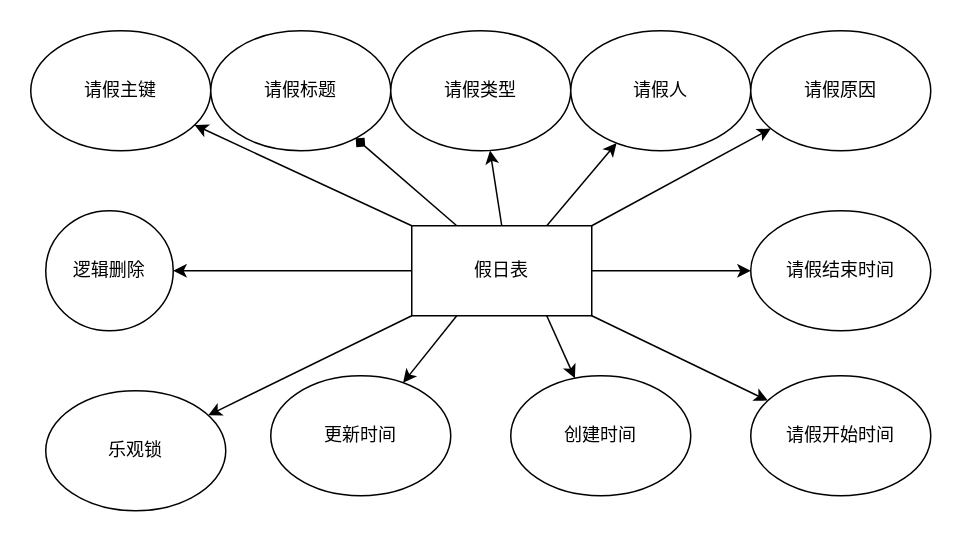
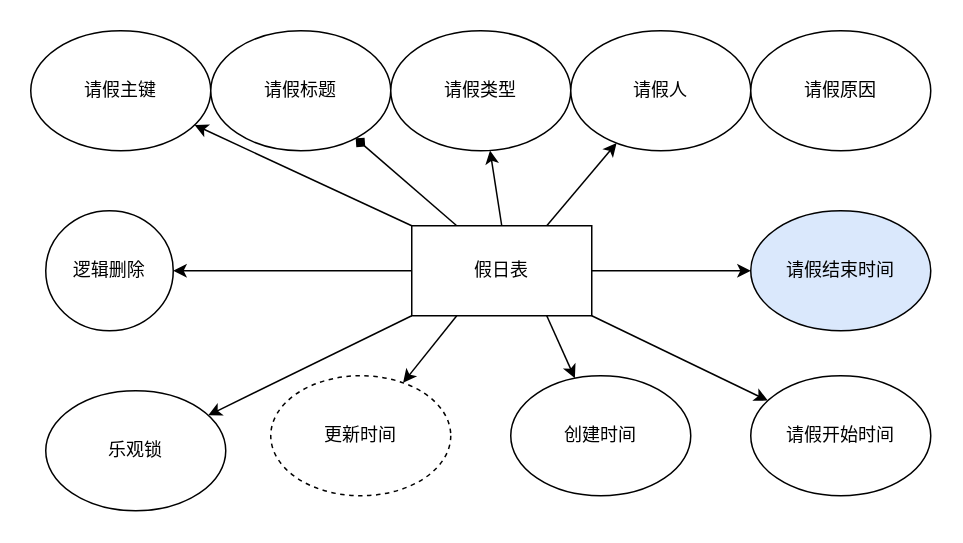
  <mxCell id="0" />
  <mxCell id="1" parent="0" />
  <mxCell id="2" style="edgeStyle=none;html=1;exitX=0;exitY=0;exitDx=0;exitDy=0;" edge="1" parent="1" source="13" target="14"><mxGeometry relative="1" as="geometry" /></mxCell>
  <mxCell id="3" style="edgeStyle=none;html=1;exitX=0.25;exitY=0;exitDx=0;exitDy=0;endArrow=diamond;" edge="1" parent="1" source="13" target="15"><mxGeometry relative="1" as="geometry" /></mxCell>
  <mxCell id="4" style="edgeStyle=none;html=1;exitX=0.5;exitY=0;exitDx=0;exitDy=0;" edge="1" parent="1" source="13" target="16"><mxGeometry relative="1" as="geometry" /></mxCell>
  <mxCell id="5" style="edgeStyle=none;html=1;exitX=0.75;exitY=0;exitDx=0;exitDy=0;" edge="1" parent="1" source="13" target="17"><mxGeometry relative="1" as="geometry" /></mxCell>
- <mxCell id="6" style="edgeStyle=none;html=1;exitX=1;exitY=0;exitDx=0;exitDy=0;" edge="1" parent="1" source="13" target="18"><mxGeometry relative="1" as="geometry" /></mxCell>
  <mxCell id="7" style="edgeStyle=none;html=1;exitX=1;exitY=0.5;exitDx=0;exitDy=0;" edge="1" parent="1" source="13" target="24"><mxGeometry relative="1" as="geometry" /></mxCell>
  <mxCell id="8" style="edgeStyle=none;html=1;exitX=1;exitY=1;exitDx=0;exitDy=0;" edge="1" parent="1" source="13" target="23"><mxGeometry relative="1" as="geometry" /></mxCell>
  <mxCell id="9" style="edgeStyle=none;html=1;exitX=0.75;exitY=1;exitDx=0;exitDy=0;" edge="1" parent="1" source="13" target="22"><mxGeometry relative="1" as="geometry" /></mxCell>
  <mxCell id="10" style="edgeStyle=none;html=1;exitX=0.25;exitY=1;exitDx=0;exitDy=0;" edge="1" parent="1" source="13" target="21"><mxGeometry relative="1" as="geometry" /></mxCell>
  <mxCell id="11" style="edgeStyle=none;html=1;exitX=0;exitY=1;exitDx=0;exitDy=0;" edge="1" parent="1" source="13" target="20"><mxGeometry relative="1" as="geometry" /></mxCell>
  <mxCell id="12" style="edgeStyle=none;html=1;" edge="1" parent="1" source="13" target="19"><mxGeometry relative="1" as="geometry" /></mxCell>
  <mxCell id="13" value="假日表" style="rounded=0;whiteSpace=wrap;html=1;" vertex="1" parent="1"><mxGeometry x="274" y="150" width="120" height="60" as="geometry" /></mxCell>
  <mxCell id="14" value="请假主键" style="ellipse;whiteSpace=wrap;html=1;" vertex="1" parent="1"><mxGeometry x="20" y="20" width="120" height="80" as="geometry" /></mxCell>
  <mxCell id="15" value="请假标题" style="ellipse;whiteSpace=wrap;html=1;" vertex="1" parent="1"><mxGeometry x="140" y="20" width="120" height="80" as="geometry" /></mxCell>
  <mxCell id="16" value="请假类型" style="ellipse;whiteSpace=wrap;html=1;" vertex="1" parent="1"><mxGeometry x="260" y="20" width="120" height="80" as="geometry" /></mxCell>
  <mxCell id="17" value="请假人" style="ellipse;whiteSpace=wrap;html=1;" vertex="1" parent="1"><mxGeometry x="380" y="20" width="120" height="80" as="geometry" /></mxCell>
  <mxCell id="18" value="请假原因" style="ellipse;whiteSpace=wrap;html=1;" vertex="1" parent="1"><mxGeometry x="500" y="20" width="120" height="80" as="geometry" /></mxCell>
  <mxCell id="19" value="逻辑删除" style="ellipse;whiteSpace=wrap;html=1;" vertex="1" parent="1"><mxGeometry x="30" y="140" width="85" height="80" as="geometry" /></mxCell>
  <mxCell id="20" value="乐观锁" style="ellipse;whiteSpace=wrap;html=1;" vertex="1" parent="1"><mxGeometry x="30" y="260" width="120" height="80" as="geometry" /></mxCell>
- <mxCell id="21" value="更新时间" style="ellipse;whiteSpace=wrap;html=1;" vertex="1" parent="1"><mxGeometry x="180" y="250" width="120" height="80" as="geometry" /></mxCell>
+ <mxCell id="21" value="更新时间" style="ellipse;whiteSpace=wrap;html=1;dashed=1;" vertex="1" parent="1"><mxGeometry x="180" y="250" width="120" height="80" as="geometry" /></mxCell>
  <mxCell id="22" value="创建时间" style="ellipse;whiteSpace=wrap;html=1;" vertex="1" parent="1"><mxGeometry x="340" y="250" width="120" height="80" as="geometry" /></mxCell>
  <mxCell id="23" value="请假开始时间" style="ellipse;whiteSpace=wrap;html=1;" vertex="1" parent="1"><mxGeometry x="500" y="250" width="120" height="80" as="geometry" /></mxCell>
- <mxCell id="24" value="请假结束时间" style="ellipse;whiteSpace=wrap;html=1;" vertex="1" parent="1"><mxGeometry x="500" y="140" width="120" height="80" as="geometry" /></mxCell>
+ <mxCell id="24" value="请假结束时间" style="ellipse;whiteSpace=wrap;html=1;fillColor=#dae8fc;" vertex="1" parent="1"><mxGeometry x="500" y="140" width="120" height="80" as="geometry" /></mxCell>
